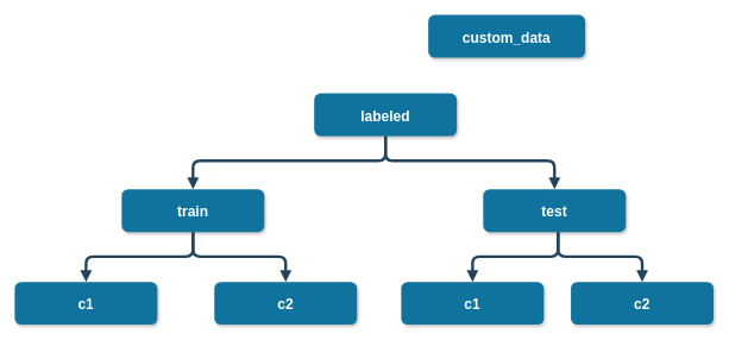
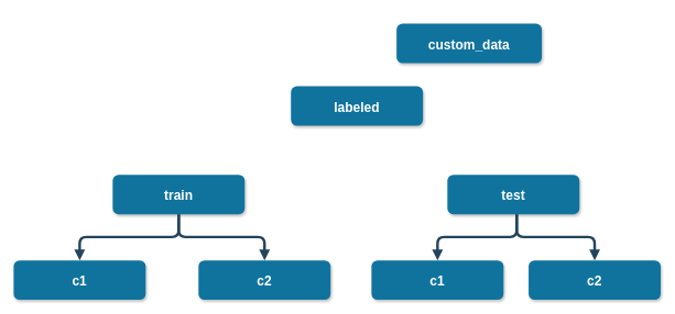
  <mxCell id="0" />
  <mxCell id="1" parent="0" />
- <mxCell id="2" value="custom_data" style="rounded=1;fillColor=#10739E;strokeColor=none;shadow=1;gradientColor=none;fontStyle=1;fontColor=#FFFFFF;fontSize=20;" parent="1" vertex="1"><mxGeometry x="600" y="20.5" width="220" height="60" as="geometry" /></mxCell>
+ <mxCell id="2" value="custom_data" style="rounded=1;fillColor=#10739E;strokeColor=none;shadow=1;gradientColor=none;fontStyle=1;fontColor=#FFFFFF;fontSize=20;" parent="1" vertex="1"><mxGeometry x="600" y="35.5" width="220" height="60" as="geometry" /></mxCell>
  <mxCell id="3" value="labeled" style="rounded=1;fillColor=#10739E;strokeColor=none;shadow=1;gradientColor=none;fontStyle=1;fontColor=#FFFFFF;fontSize=20;" parent="1" vertex="1"><mxGeometry x="440" y="130.5" width="200" height="60" as="geometry" /></mxCell>
  <mxCell id="4" value="train" style="rounded=1;fillColor=#10739E;strokeColor=none;shadow=1;gradientColor=none;fontStyle=1;fontColor=#FFFFFF;fontSize=20;" parent="1" vertex="1"><mxGeometry x="170" y="265" width="200" height="60" as="geometry" /></mxCell>
  <mxCell id="5" value="test" style="rounded=1;fillColor=#10739E;strokeColor=none;shadow=1;gradientColor=none;fontStyle=1;fontColor=#FFFFFF;fontSize=20;" parent="1" vertex="1"><mxGeometry x="677" y="265" width="200" height="60" as="geometry" /></mxCell>
- <mxCell id="6" value="" style="edgeStyle=elbowEdgeStyle;elbow=vertical;strokeWidth=4;endArrow=block;endFill=1;fontStyle=1;strokeColor=#23445D;entryX=0.5;entryY=0;entryDx=0;entryDy=0;exitX=0.5;exitY=1;exitDx=0;exitDy=0;" edge="1" parent="1" source="3" target="4"><mxGeometry x="-178" y="275.5" width="100" height="100" as="geometry"><mxPoint x="472" y="190.5" as="sourcePoint" /><mxPoint x="272" y="240.5" as="targetPoint" /><Array as="points"><mxPoint x="370" y="225" /></Array></mxGeometry></mxCell>
- <mxCell id="7" value="" style="edgeStyle=elbowEdgeStyle;elbow=vertical;strokeWidth=4;endArrow=block;endFill=1;fontStyle=1;strokeColor=#23445D;entryX=0.5;entryY=0;entryDx=0;entryDy=0;exitX=0.5;exitY=1;exitDx=0;exitDy=0;" edge="1" parent="1" source="3" target="5"><mxGeometry x="-168" y="285.5" width="100" height="100" as="geometry"><mxPoint x="482" y="200.5" as="sourcePoint" /><mxPoint x="282" y="295" as="targetPoint" /><Array as="points"><mxPoint x="570" y="225" /></Array></mxGeometry></mxCell>
  <mxCell id="8" value="" style="edgeStyle=elbowEdgeStyle;elbow=vertical;strokeWidth=4;endArrow=block;endFill=1;fontStyle=1;strokeColor=#23445D;entryX=0.5;entryY=0;entryDx=0;entryDy=0;" edge="1" parent="1" target="12"><mxGeometry x="-380" y="410" width="100" height="100" as="geometry"><mxPoint x="270" y="325" as="sourcePoint" /><mxPoint x="70" y="399.5" as="targetPoint" /><Array as="points"><mxPoint x="168" y="359.5" /></Array></mxGeometry></mxCell>
  <mxCell id="9" value="" style="edgeStyle=elbowEdgeStyle;elbow=vertical;strokeWidth=4;endArrow=block;endFill=1;fontStyle=1;strokeColor=#23445D;entryX=0.5;entryY=0;entryDx=0;entryDy=0;exitX=0.5;exitY=1;exitDx=0;exitDy=0;" edge="1" parent="1" target="13"><mxGeometry x="-370" y="420" width="100" height="100" as="geometry"><mxPoint x="270" y="325" as="sourcePoint" /><mxPoint x="460" y="399.5" as="targetPoint" /><Array as="points"><mxPoint x="368" y="359.5" /></Array></mxGeometry></mxCell>
  <mxCell id="10" value="" style="edgeStyle=elbowEdgeStyle;elbow=vertical;strokeWidth=4;endArrow=block;endFill=1;fontStyle=1;strokeColor=#23445D;entryX=0.5;entryY=0;entryDx=0;entryDy=0;" edge="1" parent="1" target="14"><mxGeometry x="132" y="410" width="100" height="100" as="geometry"><mxPoint x="782" y="325" as="sourcePoint" /><mxPoint x="582" y="399.5" as="targetPoint" /><Array as="points"><mxPoint x="680" y="359.5" /></Array></mxGeometry></mxCell>
  <mxCell id="11" value="" style="edgeStyle=elbowEdgeStyle;elbow=vertical;strokeWidth=4;endArrow=block;endFill=1;fontStyle=1;strokeColor=#23445D;entryX=0.5;entryY=0;entryDx=0;entryDy=0;exitX=0.5;exitY=1;exitDx=0;exitDy=0;" edge="1" parent="1" target="15"><mxGeometry x="142" y="420" width="100" height="100" as="geometry"><mxPoint x="782" y="325" as="sourcePoint" /><mxPoint x="972" y="399.5" as="targetPoint" /><Array as="points"><mxPoint x="880" y="359.5" /></Array></mxGeometry></mxCell>
  <mxCell id="12" value="c1" style="rounded=1;fillColor=#10739E;strokeColor=none;shadow=1;gradientColor=none;fontStyle=1;fontColor=#FFFFFF;fontSize=20;" vertex="1" parent="1"><mxGeometry x="20" y="395" width="200" height="60" as="geometry" /></mxCell>
  <mxCell id="13" value="c2" style="rounded=1;fillColor=#10739E;strokeColor=none;shadow=1;gradientColor=none;fontStyle=1;fontColor=#FFFFFF;fontSize=20;" vertex="1" parent="1"><mxGeometry x="300" y="395" width="200" height="60" as="geometry" /></mxCell>
  <mxCell id="14" value="c1" style="rounded=1;fillColor=#10739E;strokeColor=none;shadow=1;gradientColor=none;fontStyle=1;fontColor=#FFFFFF;fontSize=20;" vertex="1" parent="1"><mxGeometry x="562" y="395" width="200" height="60" as="geometry" /></mxCell>
  <mxCell id="15" value="c2" style="rounded=1;fillColor=#10739E;strokeColor=none;shadow=1;gradientColor=none;fontStyle=1;fontColor=#FFFFFF;fontSize=20;" vertex="1" parent="1"><mxGeometry x="800" y="395" width="200" height="60" as="geometry" /></mxCell>
